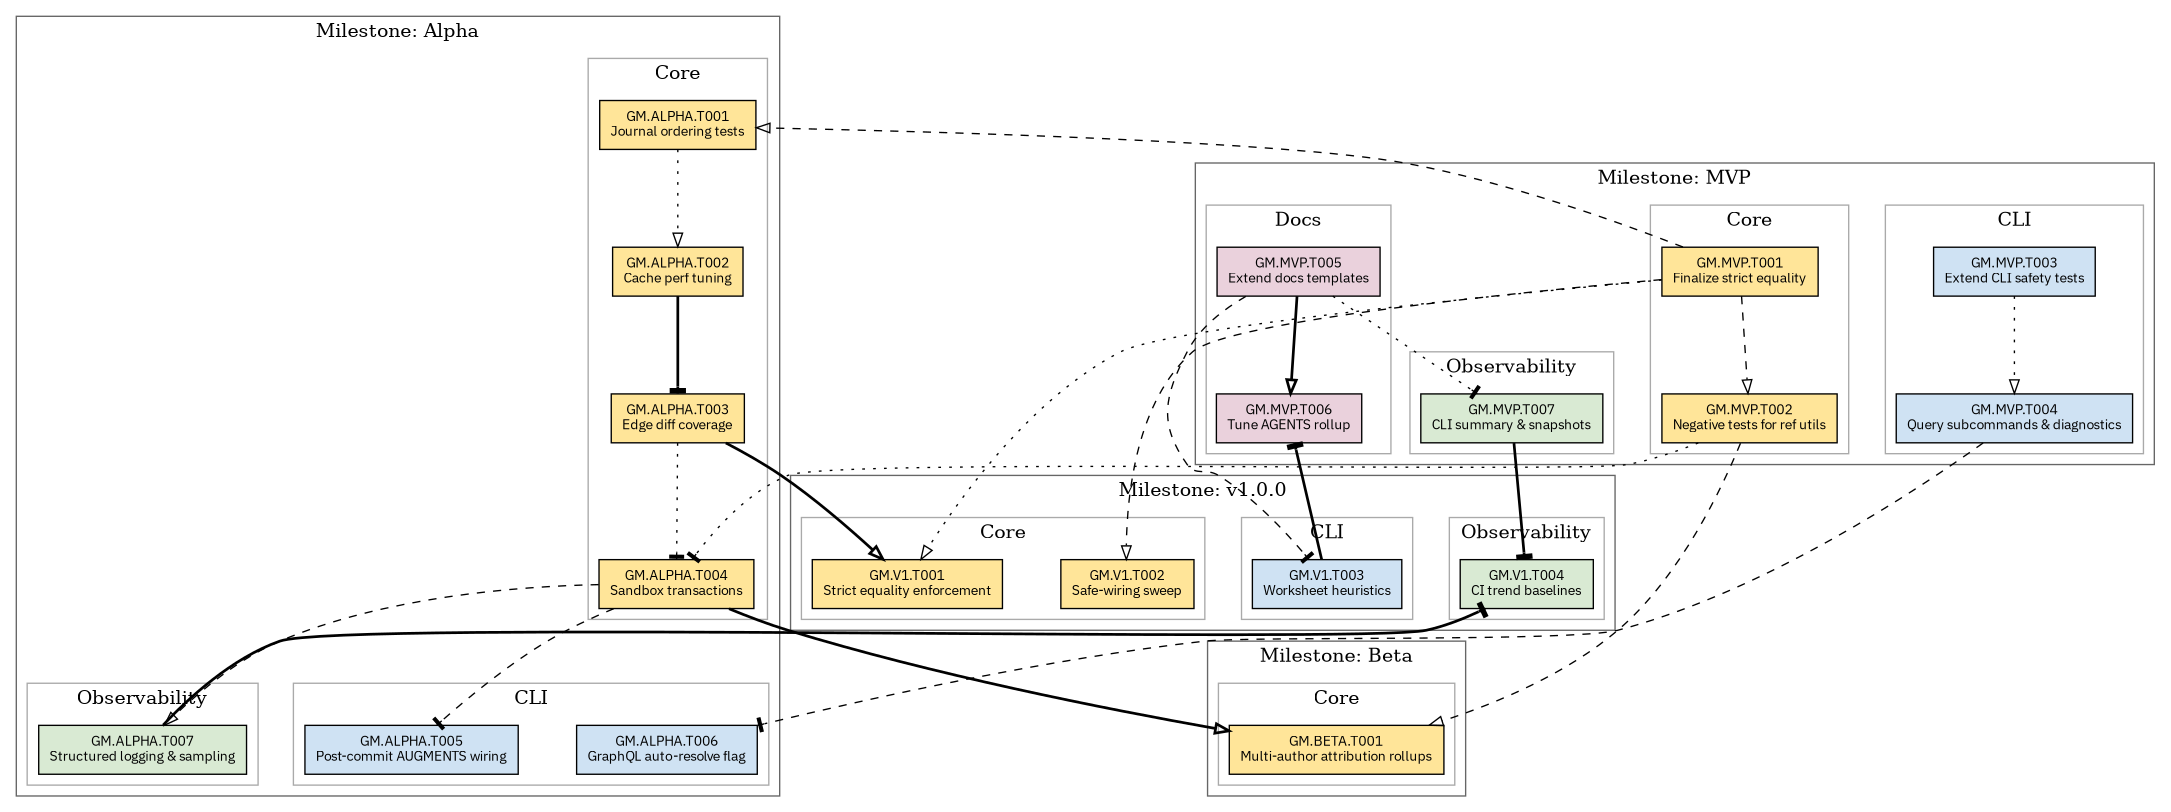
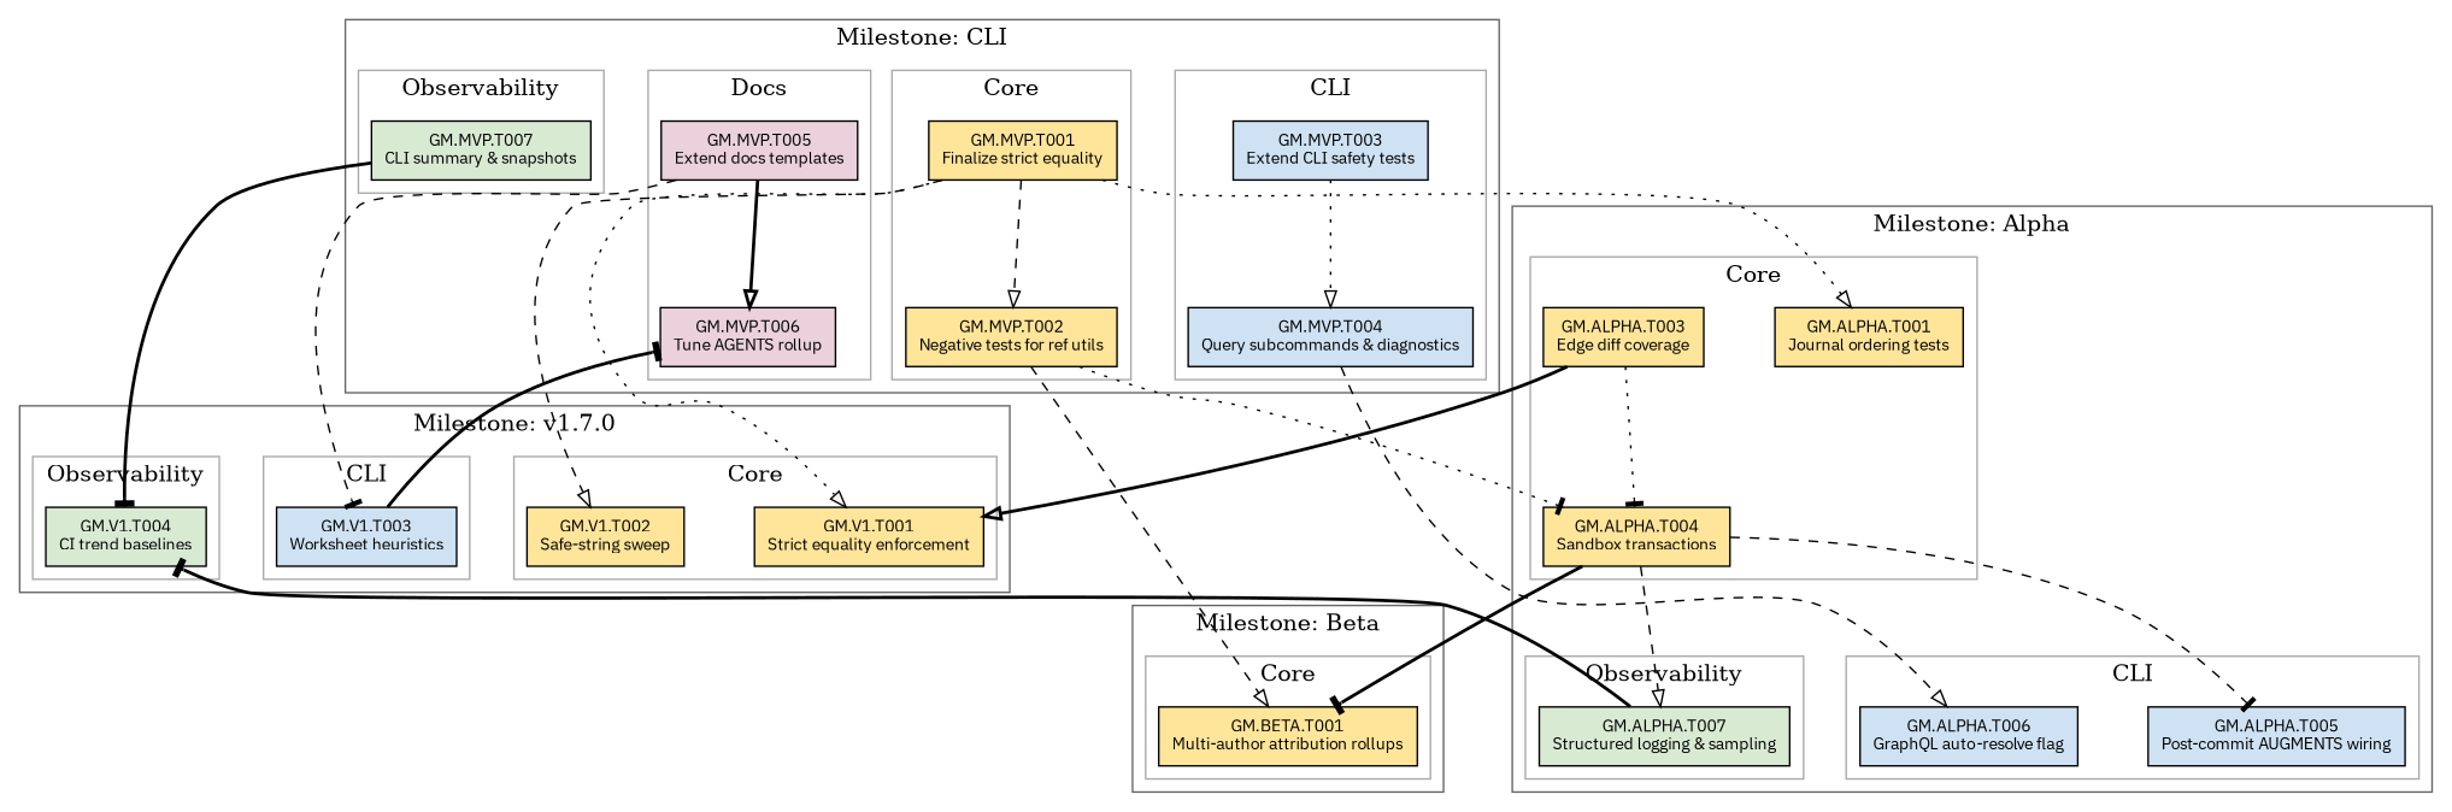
  digraph {
    nodesep=0.6
    rankdir=TB
    ranksep=1.0
    node [fillcolor="#ffe599" fontname="IBM Plex Sans" fontsize=10 shape=box style=filled]
    edge [arrowhead=onormal style=dashed]
    n1 [label="GM.MVP.T001\nFinalize strict equality"]
    n2 [label="GM.MVP.T002\nNegative tests for ref utils"]
    n3 [fillcolor="#cfe2f3" label="GM.MVP.T003\nExtend CLI safety tests"]
    n4 [fillcolor="#cfe2f3" label="GM.MVP.T004\nQuery subcommands & diagnostics"]
    n5 [fillcolor="#ead1dc" label="GM.MVP.T005\nExtend docs templates"]
    n6 [fillcolor="#ead1dc" label="GM.MVP.T006\nTune AGENTS rollup"]
    n7 [fillcolor="#d9ead3" label="GM.MVP.T007\nCLI summary & snapshots"]
    n8 [label="GM.ALPHA.T001\nJournal ordering tests"]
-   n9 [label="GM.ALPHA.T002\nCache perf tuning"]
    n10 [label="GM.ALPHA.T003\nEdge diff coverage"]
    n11 [label="GM.ALPHA.T004\nSandbox transactions"]
    n12 [fillcolor="#cfe2f3" label="GM.ALPHA.T005\nPost-commit AUGMENTS wiring"]
    n13 [fillcolor="#cfe2f3" label="GM.ALPHA.T006\nGraphQL auto-resolve flag"]
    n14 [fillcolor="#d9ead3" label="GM.ALPHA.T007\nStructured logging & sampling"]
    n15 [label="GM.BETA.T001\nMulti-author attribution rollups"]
    n16 [label="GM.V1.T001\nStrict equality enforcement"]
-   n17 [label="GM.V1.T002\nSafe-wiring sweep"]
+   n17 [label="GM.V1.T002\nSafe-string sweep"]
    n18 [fillcolor="#cfe2f3" label="GM.V1.T003\nWorksheet heuristics"]
    n19 [fillcolor="#d9ead3" label="GM.V1.T004\nCI trend baselines"]
    subgraph cluster_1 {
      color="#666666"
-     label="Milestone: MVP"
+     label="Milestone: CLI"
      subgraph cluster_2 {
        color="#aaaaaa"
        label=Core
        n1
        n2
      }
      subgraph cluster_3 {
        color="#aaaaaa"
        label=CLI
        n3
        n4
      }
      subgraph cluster_4 {
        color="#aaaaaa"
        label=Docs
        n5
        n6
      }
      subgraph cluster_5 {
        color="#aaaaaa"
        label=Observability
        n7
      }
    }
    subgraph cluster_6 {
      color="#666666"
      label="Milestone: Alpha"
      subgraph cluster_7 {
        color="#aaaaaa"
        label=Core
        n8
-       n9
        n10
        n11
      }
      subgraph cluster_8 {
        color="#aaaaaa"
        label=CLI
        n12
        n13
      }
      subgraph cluster_9 {
        color="#aaaaaa"
        label=Observability
        n14
      }
    }
    subgraph cluster_10 {
      color="#666666"
      label="Milestone: Beta"
      subgraph cluster_11 {
        color="#aaaaaa"
        label=Core
        n15
      }
    }
    subgraph cluster_12 {
      color="#666666"
-     label="Milestone: v1.0.0"
+     label="Milestone: v1.7.0"
      subgraph cluster_13 {
        color="#aaaaaa"
        label=Core
        n16
        n17
      }
      subgraph cluster_14 {
        color="#aaaaaa"
        label=CLI
        n18
      }
      subgraph cluster_15 {
        color="#aaaaaa"
        label=Observability
        n19
      }
    }
    n1 -> n2
-   n1 -> n8
+   n1 -> n8 [style=dotted]
    n1 -> n16 [style=dotted]
    n1 -> n17
    n2 -> n11 [arrowhead=tee style=dotted]
    n2 -> n15
    n3 -> n4 [style=dotted]
-   n4 -> n13 [arrowhead=tee]
+   n4 -> n13
    n5 -> n6 [style=bold]
-   n5 -> n7 [arrowhead=tee style=dotted]
    n5 -> n18 [arrowhead=tee]
    n7 -> n19 [arrowhead=tee style=bold]
-   n8 -> n9 [style=dotted]
-   n9 -> n10 [arrowhead=tee style=bold]
    n10 -> n11 [arrowhead=tee style=dotted]
    n10 -> n16 [style=bold]
    n11 -> n12 [arrowhead=tee]
    n11 -> n14
-   n11 -> n15 [style=bold]
+   n11 -> n15 [arrowhead=tee style=bold]
    n14 -> n19 [arrowhead=tee style=bold]
    n18 -> n6 [arrowhead=tee style=bold]
  }
